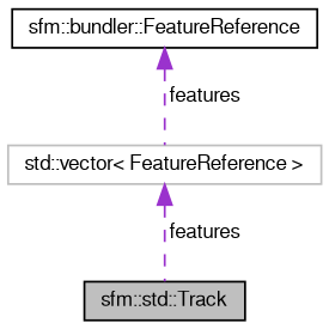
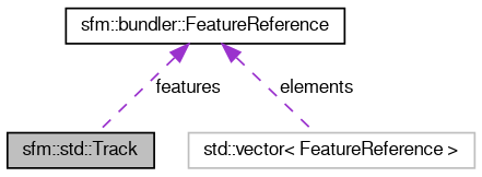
  digraph {
    node [color=black fillcolor=white fontname=FreeSans fontsize=10 shape=record style=filled]
    edge [color=darkorchid3 dir=back fontname=FreeSans fontsize=10 labelfontname=FreeSans labelfontsize=10 style=dashed]
    n1 [fillcolor=grey75 fontcolor=black height=0.2 label="sfm::std::Track" width=0.4]
    n2 [color=grey75 height=0.2 label="std::vector\< FeatureReference \>" width=0.4]
    n3 [height=0.2 label="sfm::bundler::FeatureReference" width=0.4]
-   n2 -> n1 [label=" features"]
-   n3 -> n2 [label=" features"]
+   n3 -> n1 [label=" features"]
+   n3 -> n2 [label=" elements"]
  }
